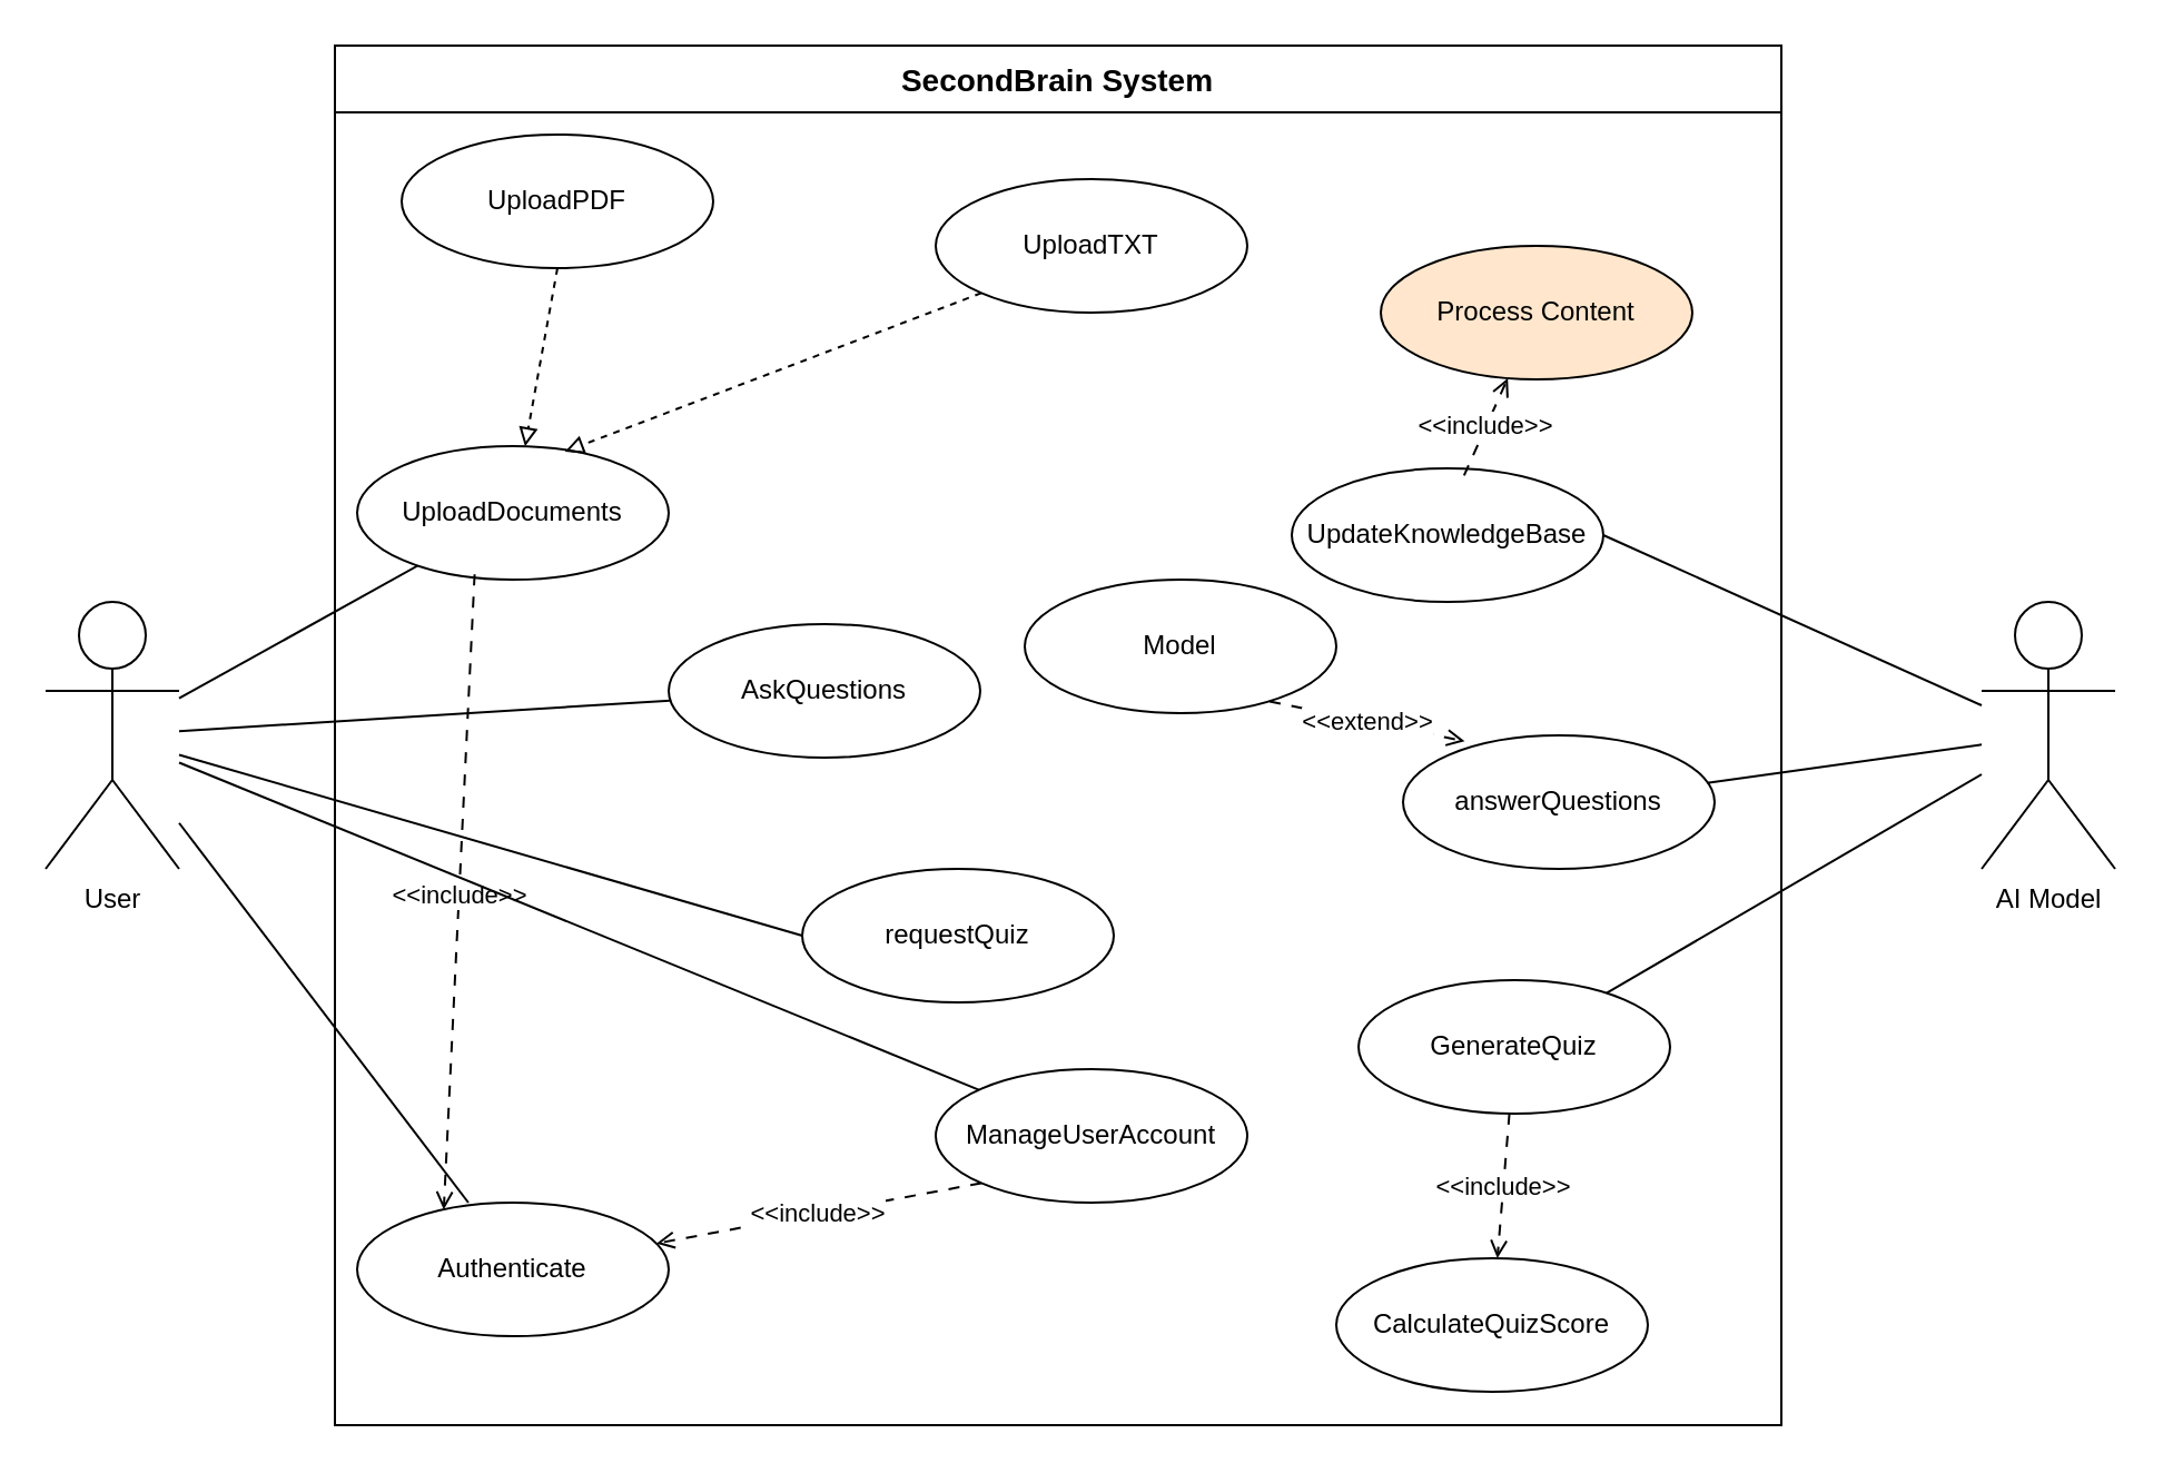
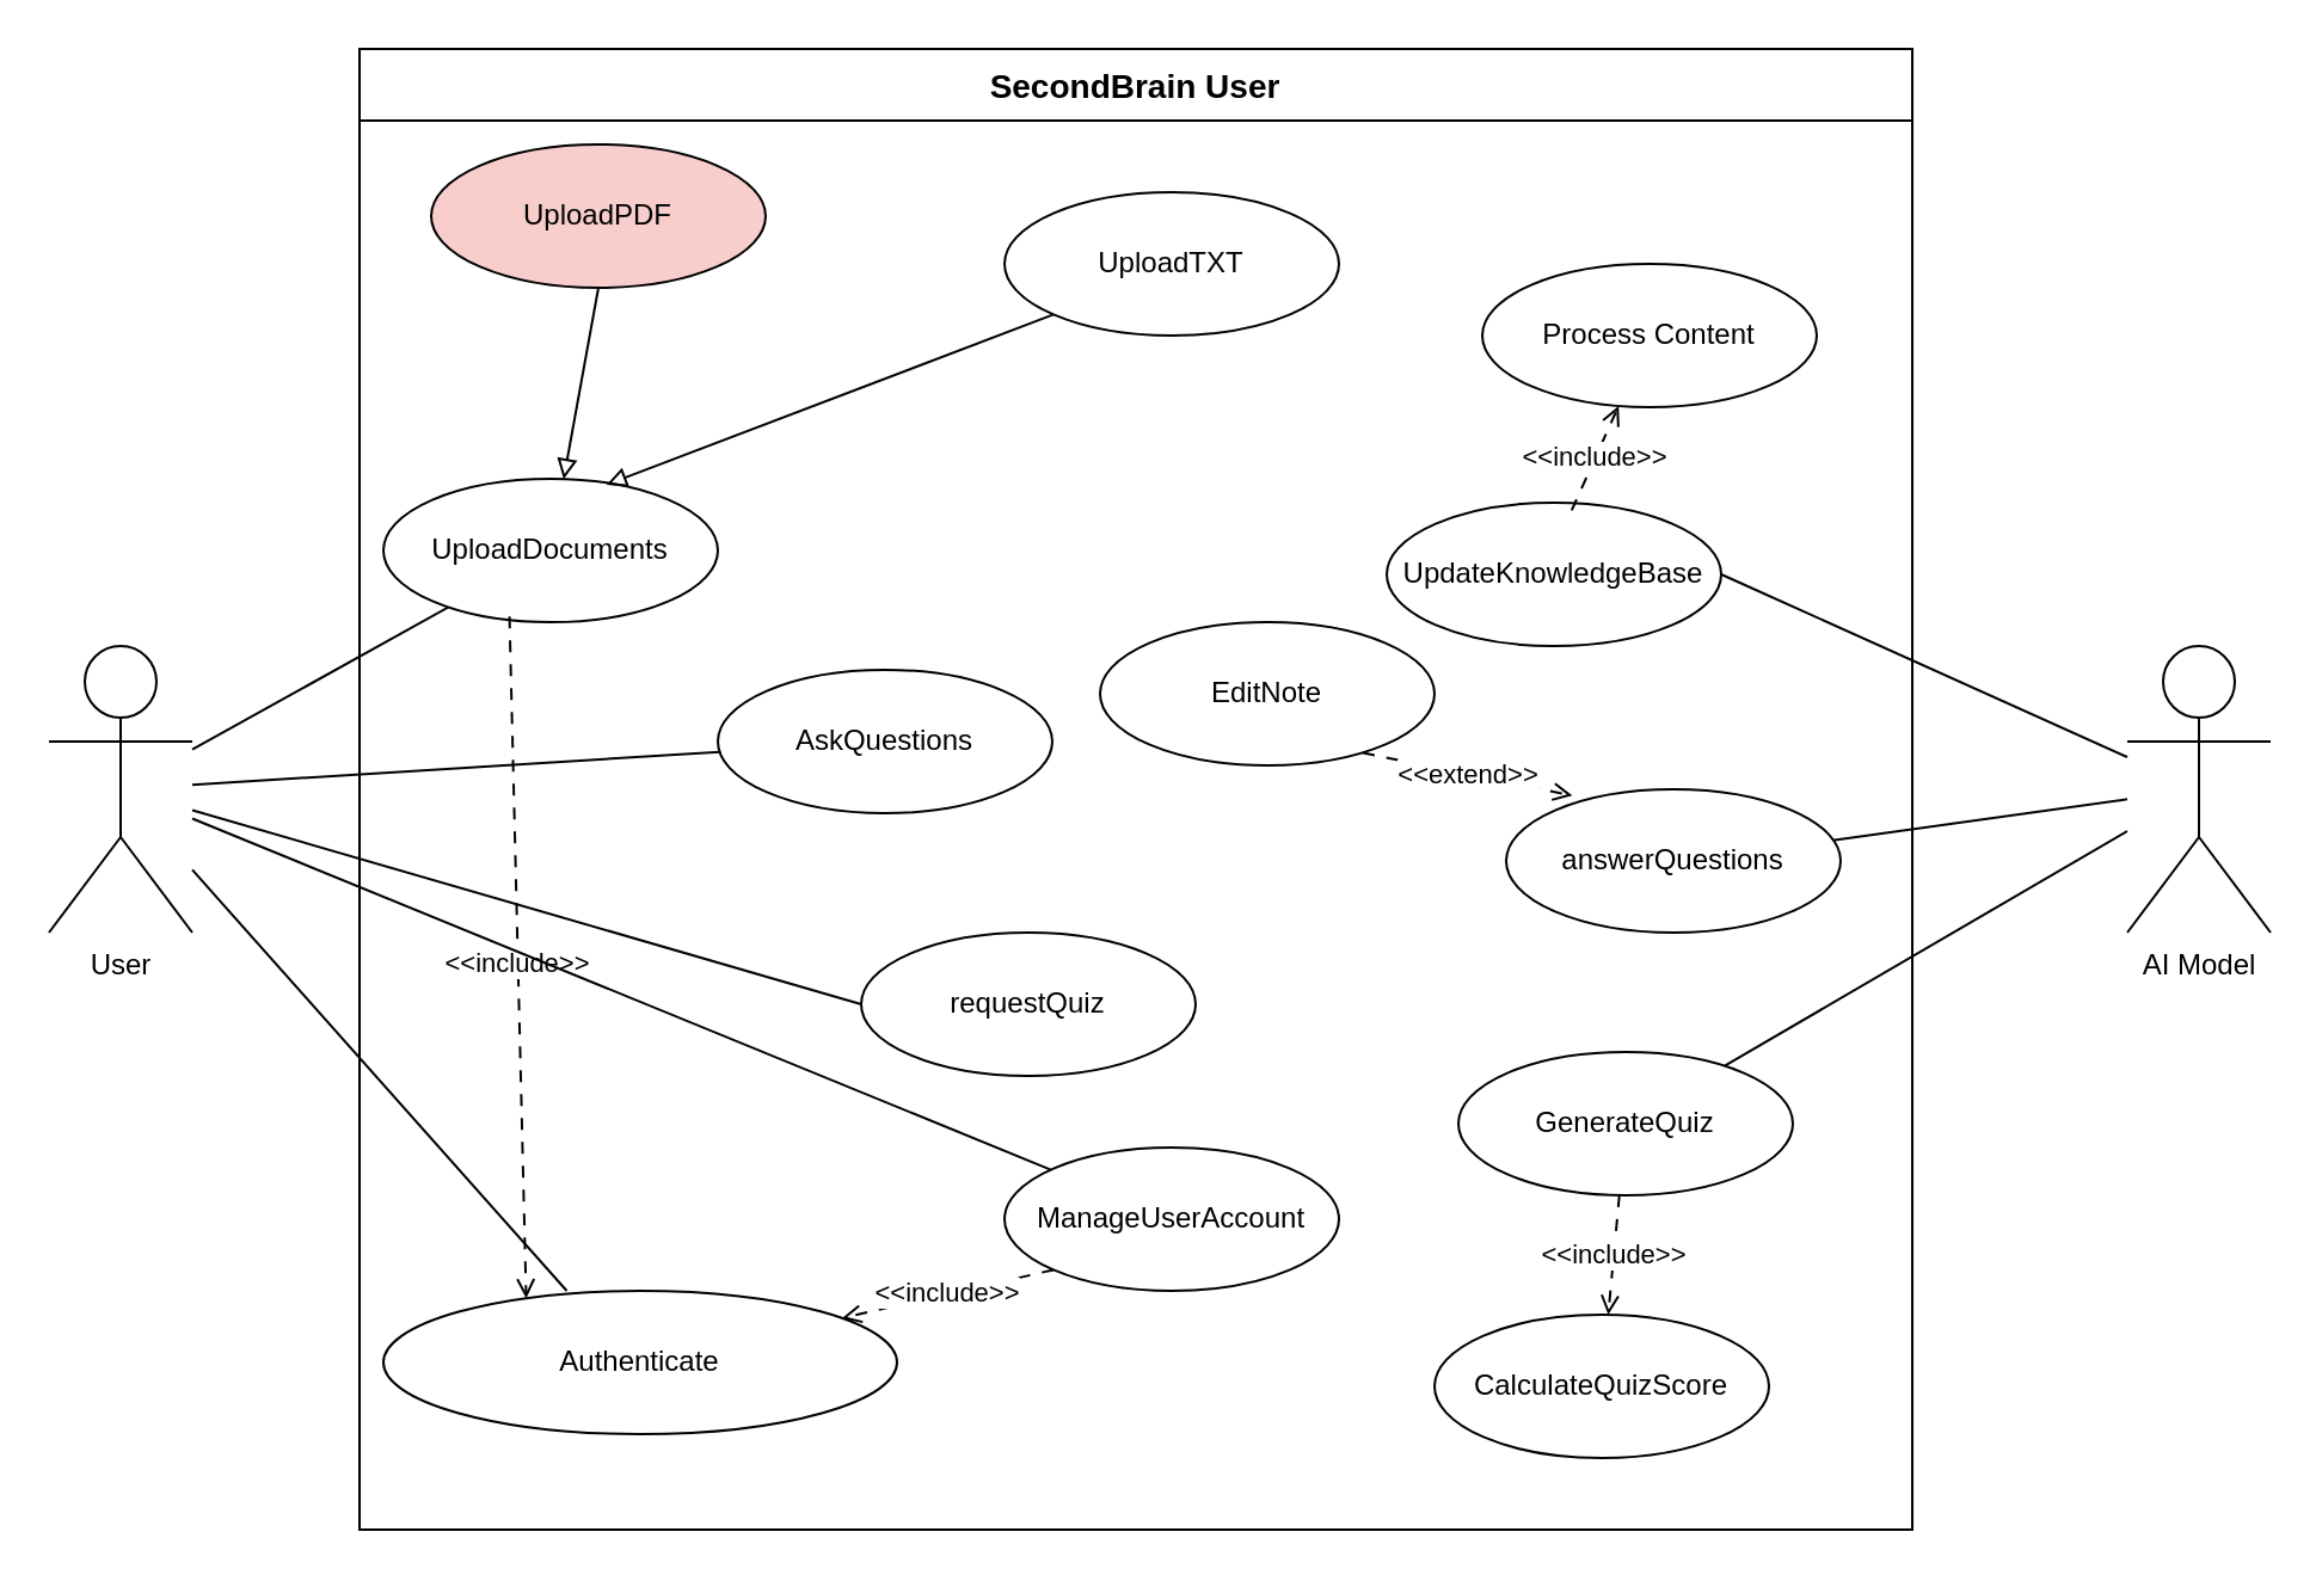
  <mxCell id="0" />
  <mxCell id="1" parent="0" />
- <mxCell id="2" value="SecondBrain System" style="swimlane;startSize=30;fontStyle=1;fontSize=14;" parent="1" vertex="1"><mxGeometry x="150" y="20" width="650" height="620" as="geometry" /></mxCell>
+ <mxCell id="2" value="SecondBrain User" style="swimlane;startSize=30;fontStyle=1;fontSize=14;" parent="1" vertex="1"><mxGeometry x="150" y="20" width="650" height="620" as="geometry" /></mxCell>
  <mxCell id="3" value="UploadDocuments" style="ellipse;whiteSpace=wrap;html=1;" parent="2" vertex="1"><mxGeometry x="10" y="180" width="140" height="60" as="geometry" /></mxCell>
- <mxCell id="4" value="Process Content" style="ellipse;whiteSpace=wrap;html=1;fillColor=#ffe6cc;" parent="2" vertex="1"><mxGeometry x="470" y="90" width="140" height="60" as="geometry" /></mxCell>
+ <mxCell id="4" value="Process Content" style="ellipse;whiteSpace=wrap;html=1;" parent="2" vertex="1"><mxGeometry x="470" y="90" width="140" height="60" as="geometry" /></mxCell>
  <mxCell id="5" value="AskQuestions" style="ellipse;whiteSpace=wrap;html=1;" parent="2" vertex="1"><mxGeometry x="150" y="260" width="140" height="60" as="geometry" /></mxCell>
  <mxCell id="6" value="GenerateQuiz" style="ellipse;whiteSpace=wrap;html=1;" parent="2" vertex="1"><mxGeometry x="460" y="420" width="140" height="60" as="geometry" /></mxCell>
  <mxCell id="7" value="UpdateKnowledgeBase" style="ellipse;whiteSpace=wrap;html=1;" parent="2" vertex="1"><mxGeometry x="430" y="190" width="140" height="60" as="geometry" /></mxCell>
  <mxCell id="8" value="ManageUserAccount" style="ellipse;whiteSpace=wrap;html=1;" parent="2" vertex="1"><mxGeometry x="270" y="460" width="140" height="60" as="geometry" /></mxCell>
- <mxCell id="9" value="CalculateQuizScore" style="ellipse;whiteSpace=wrap;html=1;" parent="2" vertex="1"><mxGeometry x="450" y="545" width="140" height="60" as="geometry" /></mxCell>
+ <mxCell id="9" value="CalculateQuizScore" style="ellipse;whiteSpace=wrap;html=1;" parent="2" vertex="1"><mxGeometry x="450" y="530" width="140" height="60" as="geometry" /></mxCell>
  <mxCell id="10" value="&amp;lt;&amp;lt;include&amp;gt;&amp;gt;" style="edgeStyle=none;html=1;endArrow=open;dashed=1;dashPattern=5 5;exitX=0.553;exitY=0.053;exitDx=0;exitDy=0;exitPerimeter=0;" parent="2" source="7" target="4" edge="1"><mxGeometry x="0.003" relative="1" as="geometry"><mxPoint as="offset" /></mxGeometry></mxCell>
  <mxCell id="11" value="requestQuiz" style="ellipse;whiteSpace=wrap;html=1;" vertex="1" parent="2"><mxGeometry x="210" y="370" width="140" height="60" as="geometry" /></mxCell>
- <mxCell id="12" value="UploadPDF" style="ellipse;whiteSpace=wrap;html=1;" vertex="1" parent="2"><mxGeometry x="30" y="40" width="140" height="60" as="geometry" /></mxCell>
+ <mxCell id="12" value="UploadPDF" style="ellipse;whiteSpace=wrap;html=1;fillColor=#f8cecc;" vertex="1" parent="2"><mxGeometry x="30" y="40" width="140" height="60" as="geometry" /></mxCell>
  <mxCell id="13" value="UploadTXT" style="ellipse;whiteSpace=wrap;html=1;" vertex="1" parent="2"><mxGeometry x="270" y="60" width="140" height="60" as="geometry" /></mxCell>
- <mxCell id="14" style="endArrow=block;endFill=0;exitX=0.5;exitY=1;exitDx=0;exitDy=0;dashed=1;" edge="1" parent="2" source="12" target="3"><mxGeometry relative="1" as="geometry"><mxPoint x="60" y="307" as="sourcePoint" /><mxPoint x="253" y="280" as="targetPoint" /></mxGeometry></mxCell>
- <mxCell id="15" style="endArrow=block;endFill=0;exitX=0;exitY=1;exitDx=0;exitDy=0;entryX=0.667;entryY=0.041;entryDx=0;entryDy=0;entryPerimeter=0;dashed=1;" edge="1" parent="2" source="13" target="3"><mxGeometry relative="1" as="geometry"><mxPoint x="110" y="110" as="sourcePoint" /><mxPoint x="135" y="161" as="targetPoint" /></mxGeometry></mxCell>
- <mxCell id="16" value="Authenticate" style="ellipse;whiteSpace=wrap;html=1;" vertex="1" parent="2"><mxGeometry x="10" y="520" width="140" height="60" as="geometry" /></mxCell>
+ <mxCell id="14" style="endArrow=block;endFill=0;exitX=0.5;exitY=1;exitDx=0;exitDy=0;" edge="1" parent="2" source="12" target="3"><mxGeometry relative="1" as="geometry"><mxPoint x="60" y="307" as="sourcePoint" /><mxPoint x="253" y="280" as="targetPoint" /></mxGeometry></mxCell>
+ <mxCell id="15" style="endArrow=block;endFill=0;exitX=0;exitY=1;exitDx=0;exitDy=0;entryX=0.667;entryY=0.041;entryDx=0;entryDy=0;entryPerimeter=0;" edge="1" parent="2" source="13" target="3"><mxGeometry relative="1" as="geometry"><mxPoint x="110" y="110" as="sourcePoint" /><mxPoint x="135" y="161" as="targetPoint" /></mxGeometry></mxCell>
+ <mxCell id="16" value="Authenticate" style="ellipse;whiteSpace=wrap;html=1;" vertex="1" parent="2"><mxGeometry x="10" y="520" width="215" height="60" as="geometry" /></mxCell>
  <mxCell id="17" value="&amp;lt;&amp;lt;include&amp;gt;&amp;gt;" style="edgeStyle=none;html=1;endArrow=open;dashed=1;dashPattern=5 5;exitX=0;exitY=1;exitDx=0;exitDy=0;" edge="1" parent="2" source="8" target="16"><mxGeometry x="0.014" relative="1" as="geometry"><mxPoint x="226" y="540" as="sourcePoint" /><mxPoint x="270" y="594" as="targetPoint" /><mxPoint as="offset" /></mxGeometry></mxCell>
  <mxCell id="18" value="&amp;lt;&amp;lt;include&amp;gt;&amp;gt;" style="edgeStyle=none;html=1;endArrow=open;dashed=1;dashPattern=5 5;exitX=0.377;exitY=0.961;exitDx=0;exitDy=0;exitPerimeter=0;entryX=0.278;entryY=0.053;entryDx=0;entryDy=0;entryPerimeter=0;" edge="1" parent="2" source="3" target="16"><mxGeometry x="0.014" relative="1" as="geometry"><mxPoint x="288" y="360" as="sourcePoint" /><mxPoint x="160" y="563" as="targetPoint" /><mxPoint as="offset" /></mxGeometry></mxCell>
  <mxCell id="19" value="answerQuestions" style="ellipse;whiteSpace=wrap;html=1;" vertex="1" parent="2"><mxGeometry x="480" y="310" width="140" height="60" as="geometry" /></mxCell>
- <mxCell id="20" value="Model" style="ellipse;whiteSpace=wrap;html=1;" vertex="1" parent="2"><mxGeometry x="310" y="240" width="140" height="60" as="geometry" /></mxCell>
+ <mxCell id="20" value="EditNote" style="ellipse;whiteSpace=wrap;html=1;" vertex="1" parent="2"><mxGeometry x="310" y="240" width="140" height="60" as="geometry" /></mxCell>
  <mxCell id="21" value="&amp;lt;&amp;lt;extend&amp;gt;&amp;gt;" style="edgeStyle=none;html=1;endArrow=open;dashed=1;dashPattern=5 5;exitX=0.786;exitY=0.913;exitDx=0;exitDy=0;exitPerimeter=0;entryX=0.198;entryY=0.044;entryDx=0;entryDy=0;entryPerimeter=0;" edge="1" parent="2" source="20" target="19"><mxGeometry x="0.003" relative="1" as="geometry"><mxPoint x="500" y="324" as="sourcePoint" /><mxPoint x="520" y="280" as="targetPoint" /><mxPoint as="offset" /></mxGeometry></mxCell>
  <mxCell id="22" value="User" style="shape=umlActor;verticalLabelPosition=bottom;verticalAlign=top;html=1;" parent="1" vertex="1"><mxGeometry x="20" y="270" width="60" height="120" as="geometry" /></mxCell>
  <mxCell id="23" value="AI Model" style="shape=umlActor;verticalLabelPosition=bottom;verticalAlign=top;html=1;" parent="1" vertex="1"><mxGeometry x="890" y="270" width="60" height="120" as="geometry" /></mxCell>
  <mxCell id="24" style="endArrow=none;endFill=0;" parent="1" source="22" target="3" edge="1"><mxGeometry relative="1" as="geometry" /></mxCell>
  <mxCell id="25" style="endArrow=none;endFill=0;" parent="1" source="22" target="5" edge="1"><mxGeometry relative="1" as="geometry" /></mxCell>
  <mxCell id="26" style="endArrow=none;endFill=0;" parent="1" source="22" target="8" edge="1"><mxGeometry relative="1" as="geometry" /></mxCell>
  <mxCell id="27" style="entryX=1;entryY=0.5;entryDx=0;entryDy=0;endArrow=none;endFill=0;" parent="1" source="23" target="7" edge="1"><mxGeometry relative="1" as="geometry" /></mxCell>
  <mxCell id="28" style="endArrow=none;endFill=0;" parent="1" source="23" target="6" edge="1"><mxGeometry relative="1" as="geometry" /></mxCell>
  <mxCell id="29" value="&amp;lt;&amp;lt;include&amp;gt;&amp;gt;" style="edgeStyle=none;html=1;endArrow=open;dashed=1;dashPattern=5 5;" parent="1" source="6" target="9" edge="1"><mxGeometry x="0.014" relative="1" as="geometry"><mxPoint as="offset" /></mxGeometry></mxCell>
  <mxCell id="30" style="endArrow=none;endFill=0;entryX=0;entryY=0.5;entryDx=0;entryDy=0;" edge="1" parent="1" source="22" target="11"><mxGeometry relative="1" as="geometry"><mxPoint x="210" y="460" as="sourcePoint" /><mxPoint x="371" y="614" as="targetPoint" /></mxGeometry></mxCell>
  <mxCell id="31" style="endArrow=none;endFill=0;entryX=0.357;entryY=0;entryDx=0;entryDy=0;entryPerimeter=0;" edge="1" parent="1" source="22" target="16"><mxGeometry relative="1" as="geometry"><mxPoint x="220" y="410" as="sourcePoint" /><mxPoint x="514" y="552" as="targetPoint" /></mxGeometry></mxCell>
  <mxCell id="32" style="entryX=0.976;entryY=0.356;entryDx=0;entryDy=0;endArrow=none;endFill=0;entryPerimeter=0;" edge="1" parent="1" source="23" target="19"><mxGeometry relative="1" as="geometry"><mxPoint x="1000" y="367" as="sourcePoint" /><mxPoint x="830" y="290" as="targetPoint" /></mxGeometry></mxCell>
